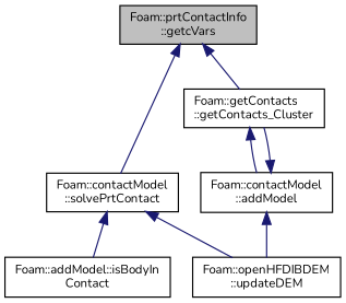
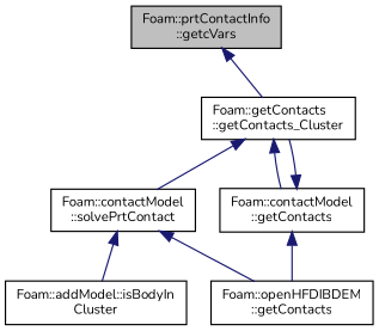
  digraph {
    fontname=Nunito
    rankdir=TB
    node [color=black fillcolor=white fontname=Nunito fontsize=10 shape=record style=filled]
    edge [color=midnightblue dir=back fontname=Nunito fontsize=10 labelfontname=Helvetica labelfontsize=10 style=solid]
    n1 [fillcolor=grey75 fontcolor=black height=0.2 label="Foam::prtContactInfo\l::getcVars" width=0.4]
    n2 [height=0.2 label="Foam::getContacts\l::getContacts_Cluster" width=0.4]
    n3 [height=0.2 label="Foam::contactModel\l::solvePrtContact" width=0.4]
-   n4 [height=0.2 label="Foam::contactModel\l::addModel" width=0.4]
-   n5 [height=0.2 label="Foam::addModel::isBodyIn\lContact" width=0.4]
-   n6 [height=0.2 label="Foam::openHFDIBDEM\l::updateDEM" width=0.4]
+   n4 [height=0.2 label="Foam::contactModel\l::getContacts" width=0.4]
+   n5 [height=0.2 label="Foam::addModel::isBodyIn\lCluster" width=0.4]
+   n6 [height=0.2 label="Foam::openHFDIBDEM\l::getContacts" width=0.4]
    n1 -> n2
-   n1 -> n3
+   n2 -> n3
    n2 -> n4
    n3 -> n5
    n3 -> n6
    n4 -> n2
    n4 -> n6
  }
